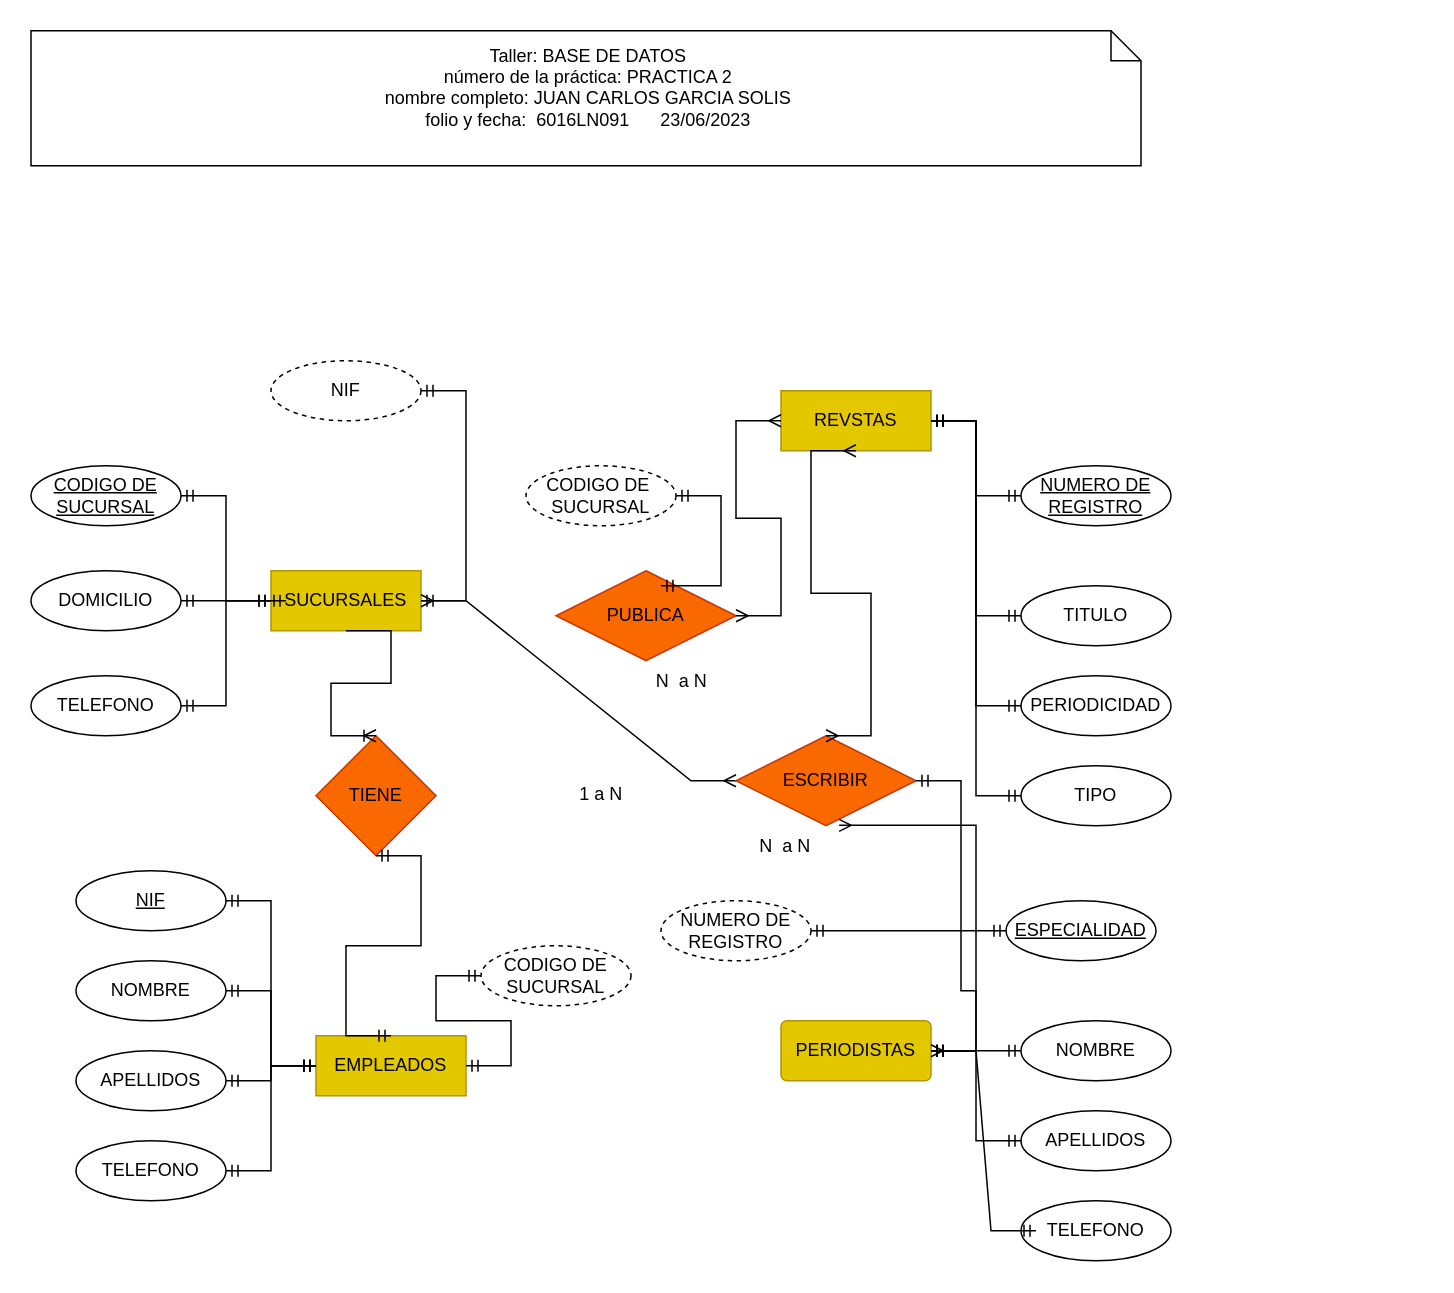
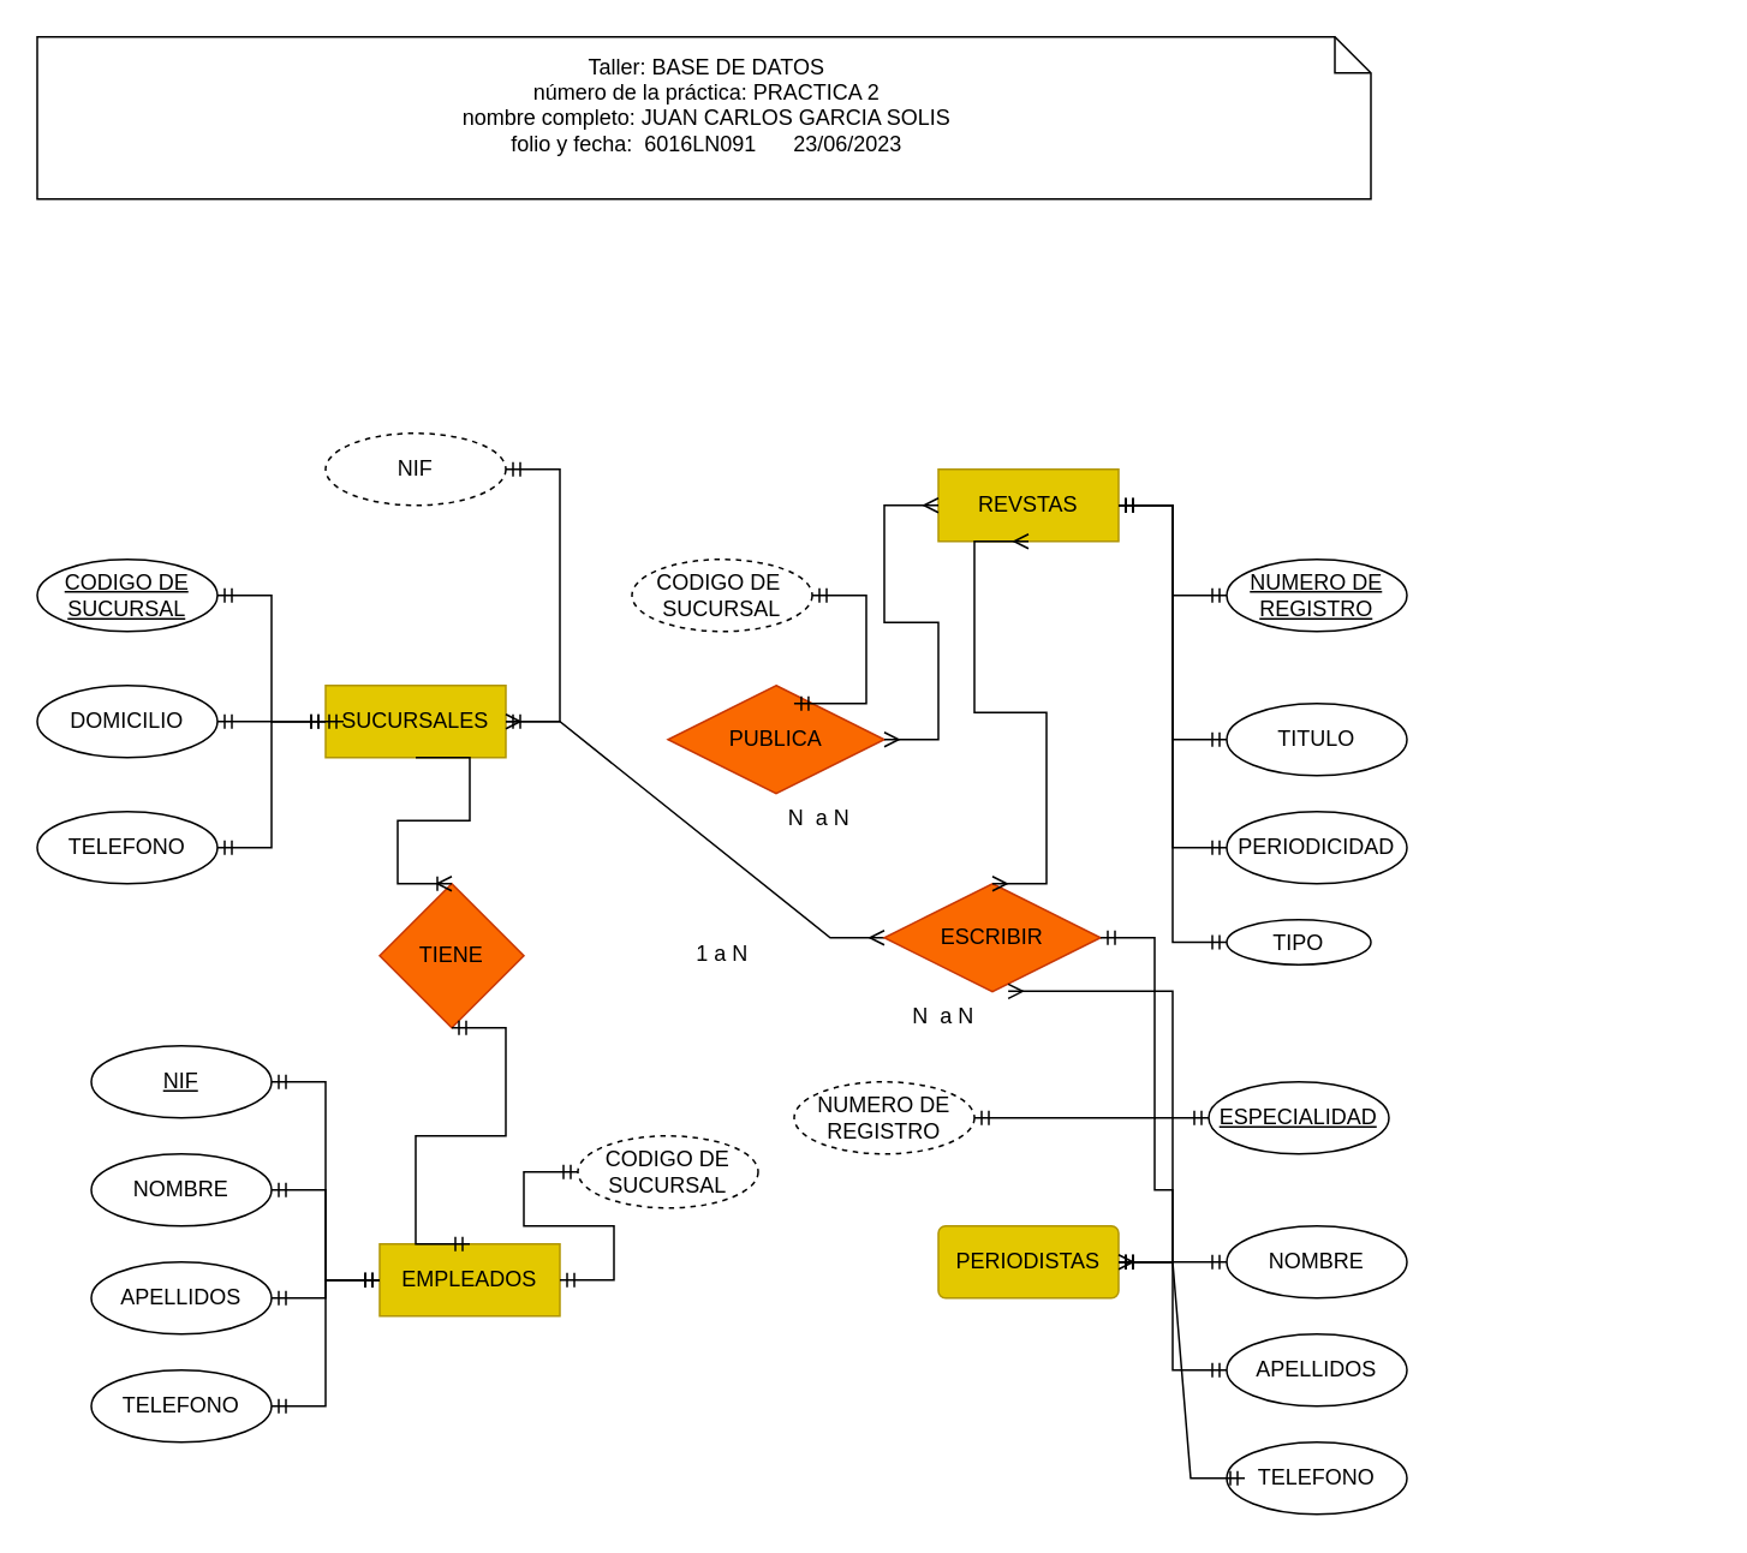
  <mxCell id="0" />
  <mxCell id="1" parent="0" />
  <mxCell id="2" value="SUCURSALES" style="whiteSpace=wrap;html=1;align=center;fillColor=#e3c800;fontColor=#000000;strokeColor=#B09500;" vertex="1" parent="1"><mxGeometry x="180" y="380" width="100" height="40" as="geometry" /></mxCell>
  <mxCell id="3" value="EMPLEADOS" style="whiteSpace=wrap;html=1;align=center;fillColor=#e3c800;fontColor=#000000;strokeColor=#B09500;" vertex="1" parent="1"><mxGeometry x="210" y="690" width="100" height="40" as="geometry" /></mxCell>
  <mxCell id="4" value="REVSTAS" style="whiteSpace=wrap;html=1;align=center;fillColor=#e3c800;fontColor=#000000;strokeColor=#B09500;" vertex="1" parent="1"><mxGeometry x="520" y="260" width="100" height="40" as="geometry" /></mxCell>
  <mxCell id="5" value="PERIODISTAS" style="rounded=1;arcSize=10;whiteSpace=wrap;html=1;align=center;fillColor=#e3c800;fontColor=#000000;strokeColor=#B09500;" vertex="1" parent="1"><mxGeometry x="520" y="680" width="100" height="40" as="geometry" /></mxCell>
  <mxCell id="6" value="CODIGO DE SUCURSAL" style="ellipse;whiteSpace=wrap;html=1;align=center;fontStyle=4;" vertex="1" parent="1"><mxGeometry x="20" y="310" width="100" height="40" as="geometry" /></mxCell>
  <mxCell id="7" value="NIF" style="ellipse;whiteSpace=wrap;html=1;align=center;fontStyle=4;" vertex="1" parent="1"><mxGeometry x="50" y="580" width="100" height="40" as="geometry" /></mxCell>
  <mxCell id="8" value="NUMERO DE REGISTRO" style="ellipse;whiteSpace=wrap;html=1;align=center;fontStyle=4;" vertex="1" parent="1"><mxGeometry x="680" y="310" width="100" height="40" as="geometry" /></mxCell>
  <mxCell id="9" value="DOMICILIO" style="ellipse;whiteSpace=wrap;html=1;align=center;" vertex="1" parent="1"><mxGeometry x="20" y="380" width="100" height="40" as="geometry" /></mxCell>
  <mxCell id="10" value="TELEFONO" style="ellipse;whiteSpace=wrap;html=1;align=center;" vertex="1" parent="1"><mxGeometry x="20" y="450" width="100" height="40" as="geometry" /></mxCell>
  <mxCell id="11" value="NOMBRE" style="ellipse;whiteSpace=wrap;html=1;align=center;" vertex="1" parent="1"><mxGeometry x="50" y="640" width="100" height="40" as="geometry" /></mxCell>
  <mxCell id="12" value="APELLIDOS" style="ellipse;whiteSpace=wrap;html=1;align=center;" vertex="1" parent="1"><mxGeometry x="50" y="700" width="100" height="40" as="geometry" /></mxCell>
  <mxCell id="13" value="TELEFONO" style="ellipse;whiteSpace=wrap;html=1;align=center;" vertex="1" parent="1"><mxGeometry x="50" y="760" width="100" height="40" as="geometry" /></mxCell>
  <mxCell id="14" value="TITULO" style="ellipse;whiteSpace=wrap;html=1;align=center;" vertex="1" parent="1"><mxGeometry x="680" y="390" width="100" height="40" as="geometry" /></mxCell>
  <mxCell id="15" value="PERIODICIDAD" style="ellipse;whiteSpace=wrap;html=1;align=center;" vertex="1" parent="1"><mxGeometry x="680" y="450" width="100" height="40" as="geometry" /></mxCell>
- <mxCell id="16" value="TIPO" style="ellipse;whiteSpace=wrap;html=1;align=center;" vertex="1" parent="1"><mxGeometry x="680" y="510" width="100" height="40" as="geometry" /></mxCell>
+ <mxCell id="16" value="TIPO" style="ellipse;whiteSpace=wrap;html=1;align=center;" vertex="1" parent="1"><mxGeometry x="680" y="510" width="80" height="25" as="geometry" /></mxCell>
  <mxCell id="17" value="ESPECIALIDAD" style="ellipse;whiteSpace=wrap;html=1;align=center;fontStyle=4;" vertex="1" parent="1"><mxGeometry x="670" y="600" width="100" height="40" as="geometry" /></mxCell>
  <mxCell id="18" value="NOMBRE" style="ellipse;whiteSpace=wrap;html=1;align=center;" vertex="1" parent="1"><mxGeometry x="680" y="680" width="100" height="40" as="geometry" /></mxCell>
  <mxCell id="19" value="APELLIDOS" style="ellipse;whiteSpace=wrap;html=1;align=center;" vertex="1" parent="1"><mxGeometry x="680" y="740" width="100" height="40" as="geometry" /></mxCell>
  <mxCell id="20" value="TELEFONO" style="ellipse;whiteSpace=wrap;html=1;align=center;" vertex="1" parent="1"><mxGeometry x="680" y="800" width="100" height="40" as="geometry" /></mxCell>
  <mxCell id="21" value="TIENE" style="rhombus;whiteSpace=wrap;html=1;fillColor=#fa6800;fontColor=#000000;strokeColor=#C73500;" vertex="1" parent="1"><mxGeometry x="210" y="490" width="80" height="80" as="geometry" /></mxCell>
  <mxCell id="22" value="&lt;div&gt;&lt;span style=&quot;background-color: initial;&quot;&gt;&amp;nbsp;Taller: BASE DE DATOS&lt;/span&gt;&lt;br&gt;&lt;/div&gt;&lt;div&gt;&lt;span style=&quot;font-size: 12px;&quot;&gt;&amp;nbsp;número de la práctica: PRACTICA 2&lt;/span&gt;&lt;/div&gt;&lt;div&gt;&lt;span style=&quot;font-size: 12px;&quot;&gt;&amp;nbsp;nombre completo: JUAN CARLOS GARCIA SOLIS&lt;/span&gt;&lt;/div&gt;&lt;div&gt;&lt;span style=&quot;font-size: 12px;&quot;&gt;&amp;nbsp;folio y fecha:&amp;nbsp; 6016LN091&amp;nbsp;&lt;span style=&quot;white-space: pre;&quot;&gt;&#09;&lt;/span&gt;23/06/2023&lt;/span&gt;&lt;/div&gt;&lt;div&gt;&lt;br&gt;&lt;/div&gt;" style="shape=note;size=20;whiteSpace=wrap;html=1;" vertex="1" parent="1"><mxGeometry x="20" y="20" width="740" height="90" as="geometry" /></mxCell>
  <mxCell id="23" value="" style="edgeStyle=entityRelationEdgeStyle;fontSize=12;html=1;endArrow=ERoneToMany;rounded=0;exitX=0.5;exitY=1;exitDx=0;exitDy=0;entryX=0.5;entryY=0;entryDx=0;entryDy=0;" edge="1" parent="1" source="2" target="21"><mxGeometry width="100" height="100" relative="1" as="geometry"><mxPoint x="440" y="530" as="sourcePoint" /><mxPoint x="540" y="430" as="targetPoint" /></mxGeometry></mxCell>
  <mxCell id="24" value="" style="edgeStyle=entityRelationEdgeStyle;fontSize=12;html=1;endArrow=ERmandOne;startArrow=ERmandOne;rounded=0;exitX=0.5;exitY=1;exitDx=0;exitDy=0;entryX=0.5;entryY=0;entryDx=0;entryDy=0;" edge="1" parent="1" source="21" target="3"><mxGeometry width="100" height="100" relative="1" as="geometry"><mxPoint x="340" y="590" as="sourcePoint" /><mxPoint x="440" y="490" as="targetPoint" /></mxGeometry></mxCell>
  <mxCell id="25" value="N&amp;nbsp; a N" style="text;strokeColor=none;fillColor=none;spacingLeft=4;spacingRight=4;overflow=hidden;rotatable=0;points=[[0,0.5],[1,0.5]];portConstraint=eastwest;fontSize=12;whiteSpace=wrap;html=1;" vertex="1" parent="1"><mxGeometry x="431" y="440" width="59" height="30" as="geometry" /></mxCell>
  <mxCell id="26" value="1 a N" style="text;strokeColor=none;fillColor=none;spacingLeft=4;spacingRight=4;overflow=hidden;rotatable=0;points=[[0,0.5],[1,0.5]];portConstraint=eastwest;fontSize=12;whiteSpace=wrap;html=1;" vertex="1" parent="1"><mxGeometry x="380" y="515" width="40" height="30" as="geometry" /></mxCell>
  <mxCell id="27" value="" style="edgeStyle=entityRelationEdgeStyle;fontSize=12;html=1;endArrow=ERmandOne;startArrow=ERmandOne;rounded=0;entryX=0.1;entryY=0.5;entryDx=0;entryDy=0;entryPerimeter=0;" edge="1" parent="1" source="9" target="2"><mxGeometry width="100" height="100" relative="1" as="geometry"><mxPoint x="140" y="480" as="sourcePoint" /><mxPoint x="240" y="380" as="targetPoint" /></mxGeometry></mxCell>
  <mxCell id="28" value="" style="edgeStyle=entityRelationEdgeStyle;fontSize=12;html=1;endArrow=ERmandOne;startArrow=ERmandOne;rounded=0;exitX=1;exitY=0.5;exitDx=0;exitDy=0;" edge="1" parent="1" source="10" target="2"><mxGeometry width="100" height="100" relative="1" as="geometry"><mxPoint x="150" y="490" as="sourcePoint" /><mxPoint x="210" y="340" as="targetPoint" /></mxGeometry></mxCell>
  <mxCell id="29" value="" style="edgeStyle=entityRelationEdgeStyle;fontSize=12;html=1;endArrow=ERmandOne;startArrow=ERmandOne;rounded=0;" edge="1" parent="1" source="6" target="2"><mxGeometry width="100" height="100" relative="1" as="geometry"><mxPoint x="160" y="500" as="sourcePoint" /><mxPoint x="220" y="350" as="targetPoint" /></mxGeometry></mxCell>
  <mxCell id="30" value="" style="edgeStyle=entityRelationEdgeStyle;fontSize=12;html=1;endArrow=ERmandOne;startArrow=ERmandOne;rounded=0;" edge="1" parent="1" source="7" target="3"><mxGeometry width="100" height="100" relative="1" as="geometry"><mxPoint x="130" y="773" as="sourcePoint" /><mxPoint x="190" y="703" as="targetPoint" /></mxGeometry></mxCell>
  <mxCell id="31" value="" style="edgeStyle=entityRelationEdgeStyle;fontSize=12;html=1;endArrow=ERmandOne;startArrow=ERmandOne;rounded=0;" edge="1" parent="1" source="13" target="3"><mxGeometry width="100" height="100" relative="1" as="geometry"><mxPoint x="140" y="783" as="sourcePoint" /><mxPoint x="220" y="720" as="targetPoint" /></mxGeometry></mxCell>
  <mxCell id="32" value="" style="edgeStyle=entityRelationEdgeStyle;fontSize=12;html=1;endArrow=ERmandOne;startArrow=ERmandOne;rounded=0;" edge="1" parent="1" source="12" target="3"><mxGeometry width="100" height="100" relative="1" as="geometry"><mxPoint x="150" y="793" as="sourcePoint" /><mxPoint x="230" y="730" as="targetPoint" /></mxGeometry></mxCell>
  <mxCell id="33" value="" style="edgeStyle=entityRelationEdgeStyle;fontSize=12;html=1;endArrow=ERmandOne;startArrow=ERmandOne;rounded=0;" edge="1" parent="1" source="11" target="3"><mxGeometry width="100" height="100" relative="1" as="geometry"><mxPoint x="160" y="803" as="sourcePoint" /><mxPoint x="240" y="740" as="targetPoint" /></mxGeometry></mxCell>
  <mxCell id="34" value="NIF" style="ellipse;whiteSpace=wrap;html=1;align=center;dashed=1;" vertex="1" parent="1"><mxGeometry x="180" y="240" width="100" height="40" as="geometry" /></mxCell>
  <mxCell id="35" value="" style="edgeStyle=entityRelationEdgeStyle;fontSize=12;html=1;endArrow=ERmandOne;startArrow=ERmandOne;rounded=0;" edge="1" parent="1" source="2" target="34"><mxGeometry width="100" height="100" relative="1" as="geometry"><mxPoint x="150" y="310" as="sourcePoint" /><mxPoint x="380" y="350" as="targetPoint" /></mxGeometry></mxCell>
  <mxCell id="36" value="CODIGO DE SUCURSAL" style="ellipse;whiteSpace=wrap;html=1;align=center;dashed=1;" vertex="1" parent="1"><mxGeometry x="320" y="630" width="100" height="40" as="geometry" /></mxCell>
  <mxCell id="37" value="" style="edgeStyle=entityRelationEdgeStyle;fontSize=12;html=1;endArrow=ERmandOne;startArrow=ERmandOne;rounded=0;" edge="1" parent="1" source="3" target="36"><mxGeometry width="100" height="100" relative="1" as="geometry"><mxPoint x="326" y="740" as="sourcePoint" /><mxPoint x="340" y="650" as="targetPoint" /></mxGeometry></mxCell>
  <mxCell id="38" value="PUBLICA" style="shape=rhombus;perimeter=rhombusPerimeter;whiteSpace=wrap;html=1;align=center;fillColor=#fa6800;fontColor=#000000;strokeColor=#C73500;" vertex="1" parent="1"><mxGeometry x="370" y="380" width="120" height="60" as="geometry" /></mxCell>
  <mxCell id="39" value="" style="edgeStyle=entityRelationEdgeStyle;fontSize=12;html=1;endArrow=ERmany;startArrow=ERmany;rounded=0;" edge="1" parent="1" source="38" target="4"><mxGeometry width="100" height="100" relative="1" as="geometry"><mxPoint x="580" y="560" as="sourcePoint" /><mxPoint x="680" y="460" as="targetPoint" /></mxGeometry></mxCell>
  <mxCell id="40" value="" style="edgeStyle=entityRelationEdgeStyle;fontSize=12;html=1;endArrow=ERmany;startArrow=ERmany;rounded=0;exitX=1;exitY=0.5;exitDx=0;exitDy=0;" edge="1" parent="1" source="2" target="49"><mxGeometry width="100" height="100" relative="1" as="geometry"><mxPoint x="500" y="420" as="sourcePoint" /><mxPoint x="550" y="340" as="targetPoint" /></mxGeometry></mxCell>
  <mxCell id="41" value="" style="edgeStyle=entityRelationEdgeStyle;fontSize=12;html=1;endArrow=ERmandOne;startArrow=ERmandOne;rounded=0;" edge="1" parent="1" source="8" target="4"><mxGeometry width="100" height="100" relative="1" as="geometry"><mxPoint x="550" y="410" as="sourcePoint" /><mxPoint x="610" y="480" as="targetPoint" /><Array as="points"><mxPoint x="877" y="440" /></Array></mxGeometry></mxCell>
  <mxCell id="42" value="" style="edgeStyle=entityRelationEdgeStyle;fontSize=12;html=1;endArrow=ERmandOne;startArrow=ERmandOne;rounded=0;" edge="1" parent="1" source="14" target="4"><mxGeometry width="100" height="100" relative="1" as="geometry"><mxPoint x="560" y="420" as="sourcePoint" /><mxPoint x="650" y="340" as="targetPoint" /><Array as="points"><mxPoint x="887" y="450" /></Array></mxGeometry></mxCell>
  <mxCell id="43" value="" style="edgeStyle=entityRelationEdgeStyle;fontSize=12;html=1;endArrow=ERmandOne;startArrow=ERmandOne;rounded=0;" edge="1" parent="1" source="15" target="4"><mxGeometry width="100" height="100" relative="1" as="geometry"><mxPoint x="570" y="430" as="sourcePoint" /><mxPoint x="660" y="350" as="targetPoint" /><Array as="points"><mxPoint x="897" y="460" /></Array></mxGeometry></mxCell>
  <mxCell id="44" value="" style="edgeStyle=entityRelationEdgeStyle;fontSize=12;html=1;endArrow=ERmandOne;startArrow=ERmandOne;rounded=0;" edge="1" parent="1" source="16" target="4"><mxGeometry width="100" height="100" relative="1" as="geometry"><mxPoint x="580" y="440" as="sourcePoint" /><mxPoint x="640" y="350" as="targetPoint" /><Array as="points"><mxPoint x="907" y="470" /><mxPoint x="660" y="350" /></Array></mxGeometry></mxCell>
  <mxCell id="45" value="" style="edgeStyle=entityRelationEdgeStyle;fontSize=12;html=1;endArrow=ERmandOne;startArrow=ERmandOne;rounded=0;" edge="1" parent="1" source="17" target="5"><mxGeometry width="100" height="100" relative="1" as="geometry"><mxPoint x="650" y="680" as="sourcePoint" /><mxPoint x="630" y="340" as="targetPoint" /><Array as="points"><mxPoint x="917" y="480" /><mxPoint x="670" y="360" /></Array></mxGeometry></mxCell>
  <mxCell id="46" value="" style="edgeStyle=entityRelationEdgeStyle;fontSize=12;html=1;endArrow=ERmandOne;startArrow=ERmandOne;rounded=0;exitX=0.1;exitY=0.5;exitDx=0;exitDy=0;exitPerimeter=0;" edge="1" parent="1" source="20" target="5"><mxGeometry width="100" height="100" relative="1" as="geometry"><mxPoint x="660" y="690" as="sourcePoint" /><mxPoint x="630" y="620" as="targetPoint" /><Array as="points"><mxPoint x="927" y="490" /><mxPoint x="680" y="370" /></Array></mxGeometry></mxCell>
  <mxCell id="47" value="" style="edgeStyle=entityRelationEdgeStyle;fontSize=12;html=1;endArrow=ERmandOne;startArrow=ERmandOne;rounded=0;" edge="1" parent="1" source="19" target="5"><mxGeometry width="100" height="100" relative="1" as="geometry"><mxPoint x="670" y="700" as="sourcePoint" /><mxPoint x="640" y="630" as="targetPoint" /><Array as="points"><mxPoint x="937" y="500" /><mxPoint x="690" y="380" /></Array></mxGeometry></mxCell>
  <mxCell id="48" value="" style="edgeStyle=entityRelationEdgeStyle;fontSize=12;html=1;endArrow=ERmandOne;startArrow=ERmandOne;rounded=0;" edge="1" parent="1" source="18" target="5"><mxGeometry width="100" height="100" relative="1" as="geometry"><mxPoint x="680" y="710" as="sourcePoint" /><mxPoint x="650" y="640" as="targetPoint" /><Array as="points"><mxPoint x="947" y="510" /><mxPoint x="700" y="390" /></Array></mxGeometry></mxCell>
  <mxCell id="49" value="ESCRIBIR" style="shape=rhombus;perimeter=rhombusPerimeter;whiteSpace=wrap;html=1;align=center;fillColor=#fa6800;fontColor=#000000;strokeColor=#C73500;" vertex="1" parent="1"><mxGeometry x="490" y="490" width="120" height="60" as="geometry" /></mxCell>
  <mxCell id="50" value="" style="edgeStyle=entityRelationEdgeStyle;fontSize=12;html=1;endArrow=ERmany;startArrow=ERmany;rounded=0;entryX=0.573;entryY=0.995;entryDx=0;entryDy=0;entryPerimeter=0;" edge="1" parent="1" source="5" target="49"><mxGeometry width="100" height="100" relative="1" as="geometry"><mxPoint x="520" y="710" as="sourcePoint" /><mxPoint x="620" y="610" as="targetPoint" /></mxGeometry></mxCell>
  <mxCell id="51" value="" style="edgeStyle=entityRelationEdgeStyle;fontSize=12;html=1;endArrow=ERmany;startArrow=ERmany;rounded=0;entryX=0.5;entryY=1;entryDx=0;entryDy=0;exitX=0.5;exitY=0;exitDx=0;exitDy=0;" edge="1" parent="1" source="49" target="4"><mxGeometry width="100" height="100" relative="1" as="geometry"><mxPoint x="490" y="570" as="sourcePoint" /><mxPoint x="569" y="560" as="targetPoint" /></mxGeometry></mxCell>
  <mxCell id="52" style="edgeStyle=orthogonalEdgeStyle;rounded=0;orthogonalLoop=1;jettySize=auto;html=1;exitX=1;exitY=0.5;exitDx=0;exitDy=0;entryX=1;entryY=0.5;entryDx=0;entryDy=0;" edge="1" parent="1" source="4" target="4"><mxGeometry relative="1" as="geometry" /></mxCell>
  <mxCell id="53" value="N&amp;nbsp; a N" style="text;strokeColor=none;fillColor=none;spacingLeft=4;spacingRight=4;overflow=hidden;rotatable=0;points=[[0,0.5],[1,0.5]];portConstraint=eastwest;fontSize=12;whiteSpace=wrap;html=1;" vertex="1" parent="1"><mxGeometry x="500" y="550" width="59" height="30" as="geometry" /></mxCell>
  <mxCell id="54" value="NUMERO DE REGISTRO" style="ellipse;whiteSpace=wrap;html=1;align=center;dashed=1;" vertex="1" parent="1"><mxGeometry x="440" y="600" width="100" height="40" as="geometry" /></mxCell>
  <mxCell id="55" value="" style="edgeStyle=entityRelationEdgeStyle;fontSize=12;html=1;endArrow=ERmandOne;startArrow=ERmandOne;rounded=0;" edge="1" parent="1" source="49" target="54"><mxGeometry width="100" height="100" relative="1" as="geometry"><mxPoint x="570" y="600" as="sourcePoint" /><mxPoint x="520" y="760" as="targetPoint" /></mxGeometry></mxCell>
  <mxCell id="56" value="CODIGO DE&amp;nbsp; SUCURSAL" style="ellipse;whiteSpace=wrap;html=1;align=center;dashed=1;" vertex="1" parent="1"><mxGeometry x="350" y="310" width="100" height="40" as="geometry" /></mxCell>
  <mxCell id="57" value="" style="edgeStyle=entityRelationEdgeStyle;fontSize=12;html=1;endArrow=ERmandOne;startArrow=ERmandOne;rounded=0;entryX=0.583;entryY=0.167;entryDx=0;entryDy=0;entryPerimeter=0;" edge="1" parent="1" source="56" target="38"><mxGeometry width="100" height="100" relative="1" as="geometry"><mxPoint x="610" y="180" as="sourcePoint" /><mxPoint x="570" y="280" as="targetPoint" /></mxGeometry></mxCell>
